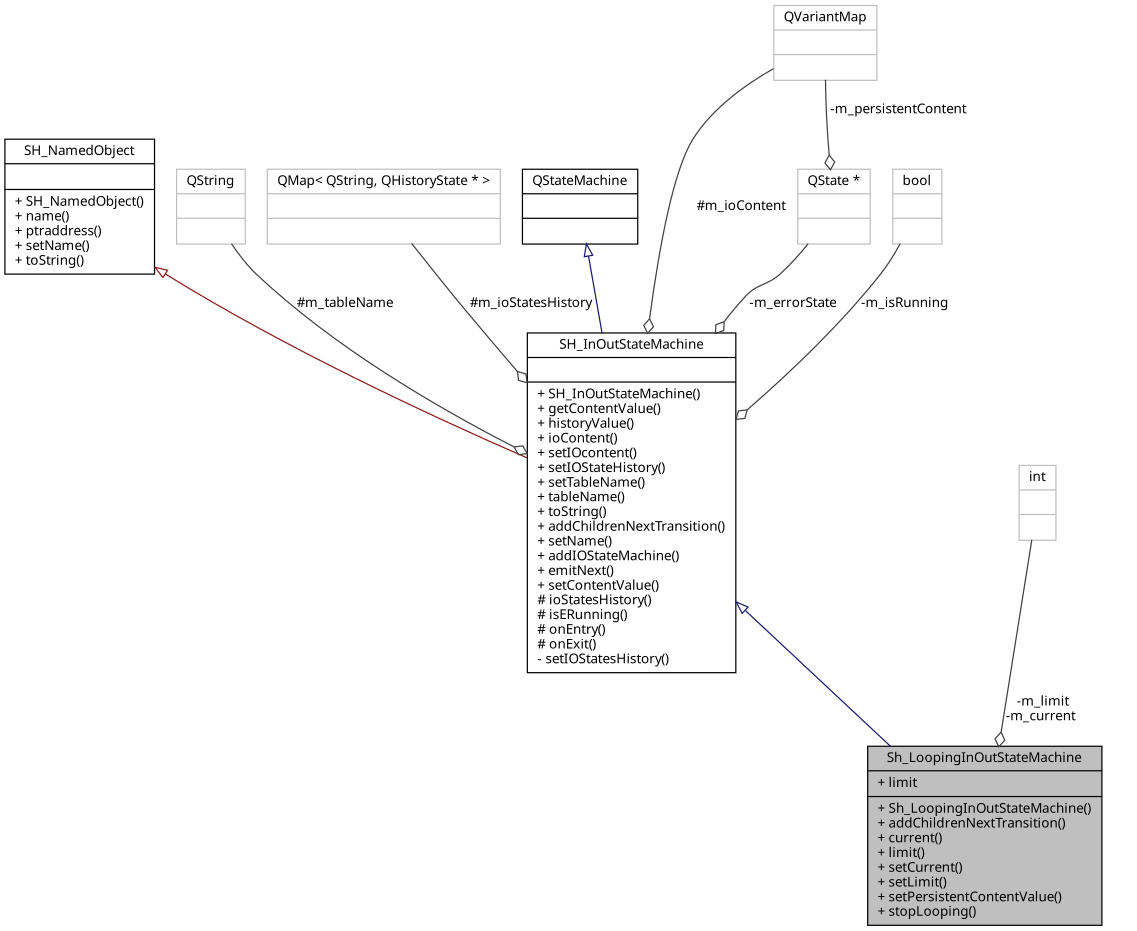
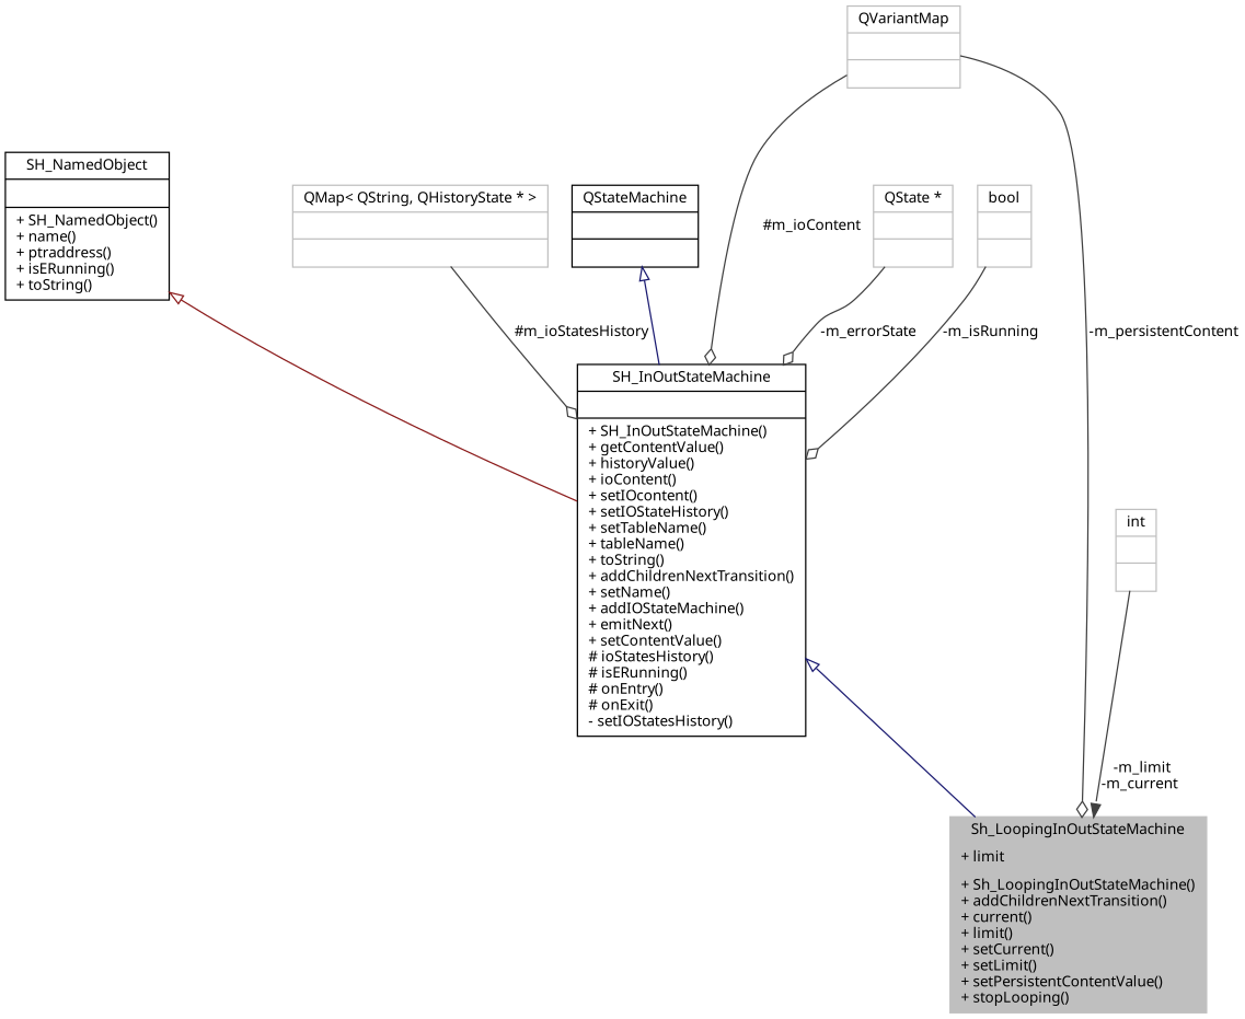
  digraph {
    node [color=grey75 fontname=Verdana fontsize=11 shape=record]
    edge [color=grey25 fontname=Verdana fontsize=11 labelfontname=Verdana labelfontsize=11 style=solid arrowhead=odiamond]
-   n1 [color=black fillcolor=grey75 fontcolor=black height=0.2 label="{Sh_LoopingInOutStateMachine\n|+ limit\l|+ Sh_LoopingInOutStateMachine()\l+ addChildrenNextTransition()\l+ current()\l+ limit()\l+ setCurrent()\l+ setLimit()\l+ setPersistentContentValue()\l+ stopLooping()\l}" style=filled width=0.4]
+   n1 [fillcolor=grey75 fontcolor=black height=0.2 label="{Sh_LoopingInOutStateMachine\n|+ limit\l|+ Sh_LoopingInOutStateMachine()\l+ addChildrenNextTransition()\l+ current()\l+ limit()\l+ setCurrent()\l+ setLimit()\l+ setPersistentContentValue()\l+ stopLooping()\l}" style=filled width=0.4]
    n2 [color=black height=0.2 label="{SH_InOutStateMachine\n||+ SH_InOutStateMachine()\l+ getContentValue()\l+ historyValue()\l+ ioContent()\l+ setIOcontent()\l+ setIOStateHistory()\l+ setTableName()\l+ tableName()\l+ toString()\l+ addChildrenNextTransition()\l+ setName()\l+ addIOStateMachine()\l+ emitNext()\l+ setContentValue()\l# ioStatesHistory()\l# isERunning()\l# onEntry()\l# onExit()\l- setIOStatesHistory()\l}" width=0.4]
    n3 [color=black height=0.2 label="{QStateMachine\n||}" width=0.4]
-   n4 [color=black height=0.2 label="{SH_NamedObject\n||+ SH_NamedObject()\l+ name()\l+ ptraddress()\l+ setName()\l+ toString()\l}" width=0.4]
-   n5 [height=0.2 label="{QString\n||}" width=0.4]
+   n4 [color=black height=0.2 label="{SH_NamedObject\n||+ SH_NamedObject()\l+ name()\l+ ptraddress()\l+ isERunning()\l+ toString()\l}" width=0.4]
    n6 [height=0.2 label="{QMap\< QString, QHistoryState * \>\n||}" width=0.4]
    n7 [height=0.2 label="{QVariantMap\n||}" width=0.4]
    n8 [height=0.2 label="{QState *\n||}" width=0.4]
    n9 [height=0.2 label="{bool\n||}" width=0.4]
    n10 [height=0.2 label="{int\n||}" width=0.4]
    n2 -> n1 [arrowtail=onormal color=midnightblue dir=back arrowhead=""]
    n3 -> n2 [arrowtail=onormal color=midnightblue dir=back arrowhead=""]
    n4 -> n2 [arrowtail=onormal color=firebrick4 dir=back arrowhead=""]
-   n5 -> n2 [label=" #m_tableName"]
    n6 -> n2 [label=" #m_ioStatesHistory"]
-   n7 -> n8 [label=" -m_persistentContent"]
+   n7 -> n1 [label=" -m_persistentContent"]
    n7 -> n2 [label=" #m_ioContent"]
    n8 -> n2 [label=" -m_errorState"]
    n9 -> n2 [label=" -m_isRunning"]
-   n10 -> n1 [label=" -m_limit\n-m_current"]
+   n10 -> n1 [arrowhead=normal label=" -m_limit\n-m_current"]
  }
